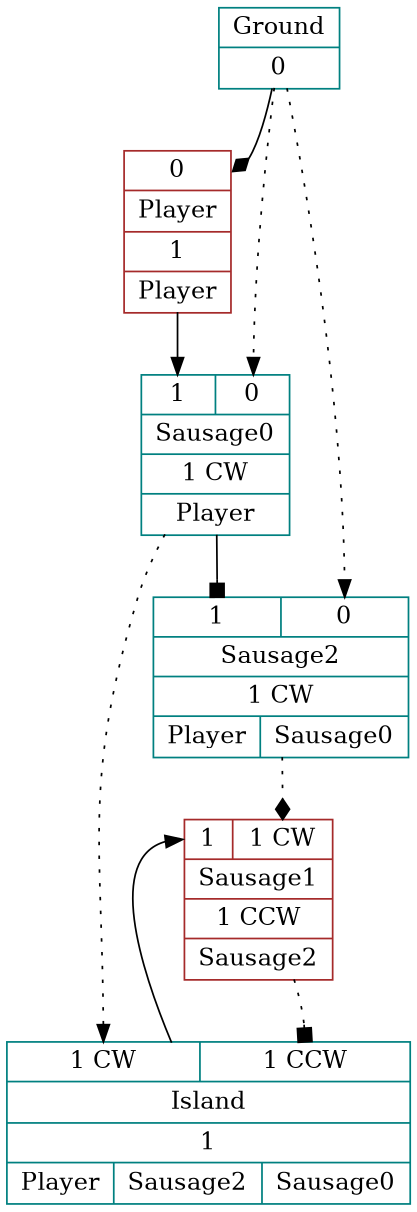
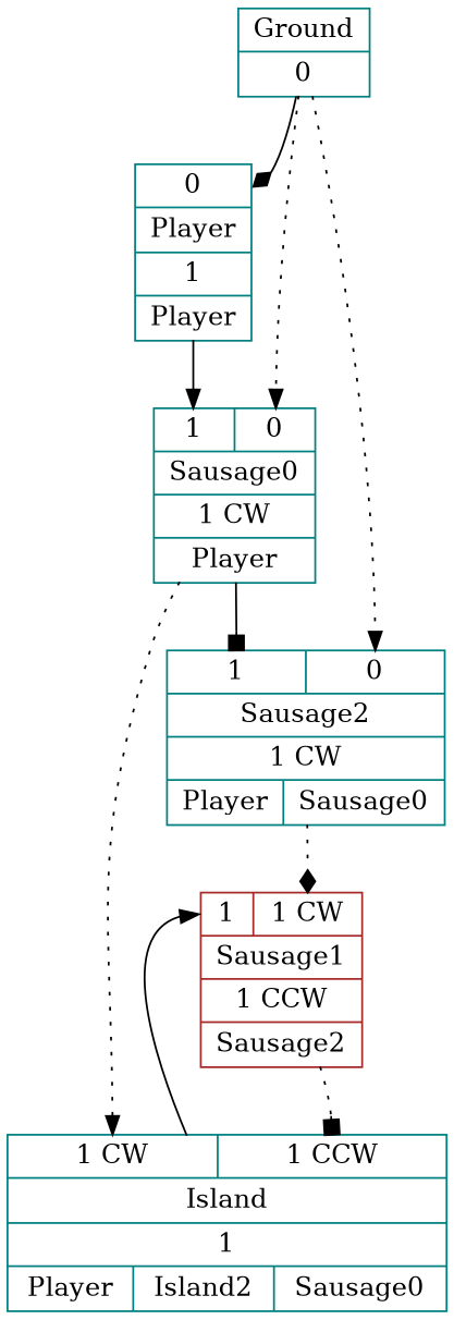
  digraph {
    node [color=teal shape=record]
    edge [arrowhead=normal headport=GroundP style=dotted]
-   n1 [color=brown label="{{<GroundP>0}|{Player}|<PlayerOUT>1|{Player}}"]
+   n1 [label="{{<GroundP>0}|{Player}|<PlayerOUT>1|{Player}}"]
    n2 [label="{{<Player>1|<GroundP>0}|{Sausage0}|<Sausage0OUT>1 CW|{Player}}"]
    n3 [label="{{<Sausage0>1|<GroundP>0}|{Sausage2}|<Sausage2OUT>1 CW|{Player|Sausage0}}"]
-   n4 [label="{{<Sausage0P>1 CW|<Sausage1P>1 CCW}|{Island}|<IslandOUT>1|{Player|Sausage2|Sausage0}}"]
+   n4 [label="{{<Sausage0P>1 CW|<Sausage1P>1 CCW}|{Island}|<IslandOUT>1|{Player|Island2|Sausage0}}"]
    n5 [label="{{Ground}|<GroundOUT>0}"]
    n6 [color=brown label="{{<Island>1|<Sausage2P>1 CW}|{Sausage1}|<Sausage1OUT>1 CCW|{Sausage2}}"]
    n1 -> n2 [headport=Player style=""]
    n2 -> n3 [arrowhead=box headport=Sausage0 style=""]
    n2 -> n4 [headport=Sausage0P]
    n3 -> n6 [arrowhead=diamond headport=Sausage2P]
    n4 -> n6 [headport=Island style=""]
    n5 -> n1 [arrowhead=diamond style=solid]
    n5 -> n2
    n5 -> n3
    n6 -> n4 [arrowhead=box headport=Sausage1P]
  }
